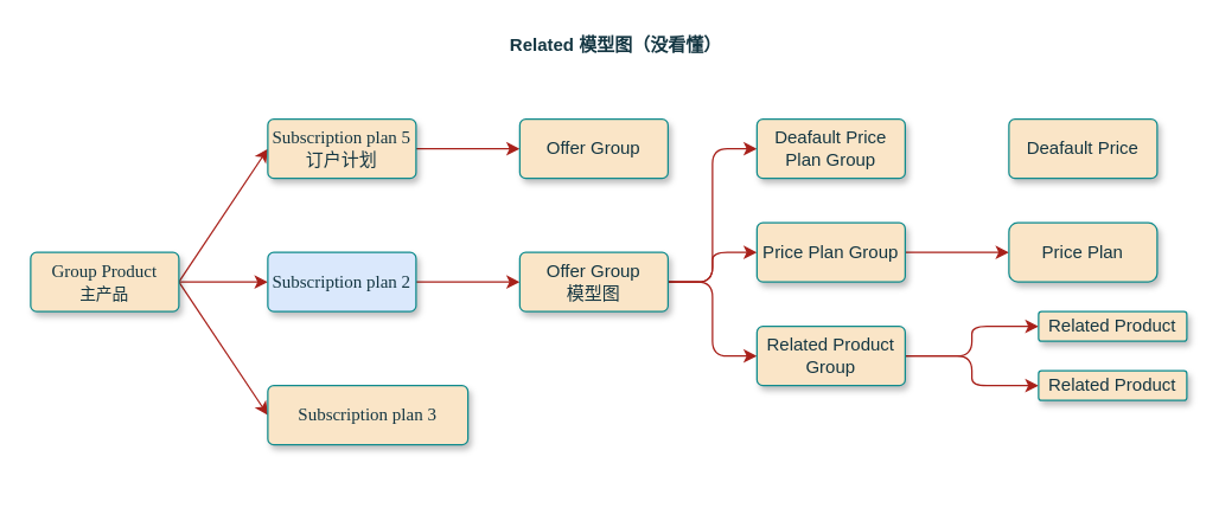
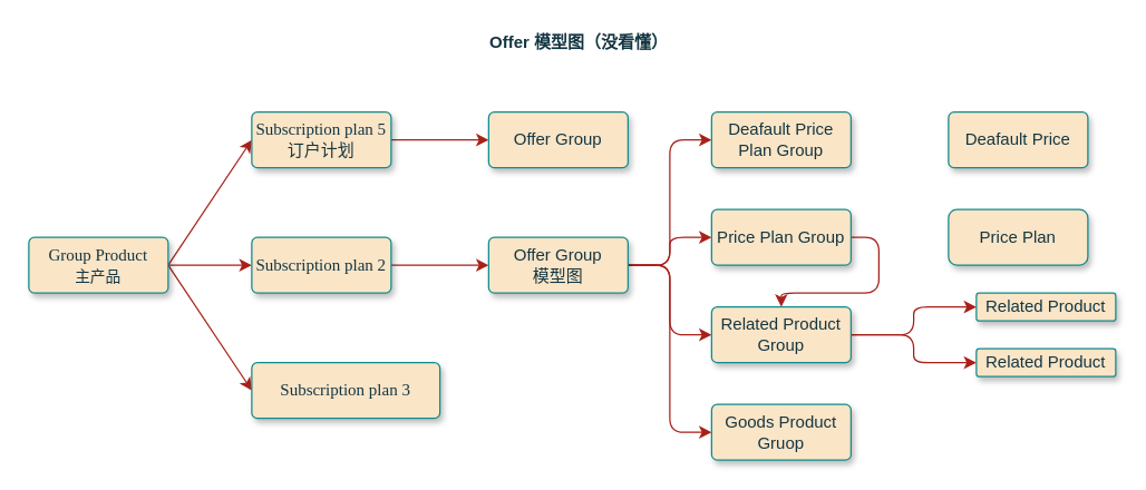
  <mxCell id="0" />
  <mxCell id="1" parent="0" />
  <mxCell id="2" style="rounded=0;orthogonalLoop=1;jettySize=auto;html=1;entryX=0;entryY=0.5;entryDx=0;entryDy=0;exitX=1;exitY=0.5;exitDx=0;exitDy=0;labelBackgroundColor=#DAD2D8;strokeColor=#A8201A;fontColor=#143642;" edge="1" parent="1" source="5" target="10"><mxGeometry relative="1" as="geometry" /></mxCell>
  <mxCell id="3" style="edgeStyle=none;rounded=0;orthogonalLoop=1;jettySize=auto;html=1;exitX=1;exitY=0.5;exitDx=0;exitDy=0;entryX=0;entryY=0.5;entryDx=0;entryDy=0;labelBackgroundColor=#DAD2D8;strokeColor=#A8201A;fontColor=#143642;" edge="1" parent="1" source="5" target="7"><mxGeometry relative="1" as="geometry" /></mxCell>
  <mxCell id="4" style="edgeStyle=none;rounded=0;orthogonalLoop=1;jettySize=auto;html=1;exitX=1;exitY=0.5;exitDx=0;exitDy=0;entryX=0;entryY=0.5;entryDx=0;entryDy=0;labelBackgroundColor=#DAD2D8;strokeColor=#A8201A;fontColor=#143642;" edge="1" parent="1" source="5" target="8"><mxGeometry relative="1" as="geometry" /></mxCell>
  <mxCell id="5" value="&lt;font face=&quot;Times New Roman&quot;&gt;Group Product&lt;br&gt;&lt;font style=&quot;font-size: 11px&quot;&gt;主产品&lt;/font&gt;&lt;br&gt;&lt;/font&gt;" style="rounded=1;arcSize=10;whiteSpace=wrap;html=1;align=center;gradientDirection=north;shadow=1;glass=0;sketch=0;fillColor=#FAE5C7;strokeColor=#0F8B8D;fontColor=#143642;" vertex="1" parent="1"><mxGeometry x="20" y="170" width="100" height="40" as="geometry" /></mxCell>
  <mxCell id="6" style="edgeStyle=orthogonalEdgeStyle;curved=0;rounded=1;sketch=0;orthogonalLoop=1;jettySize=auto;html=1;fontColor=#143642;strokeColor=#A8201A;fillColor=#FAE5C7;" edge="1" parent="1" source="7" target="15"><mxGeometry relative="1" as="geometry" /></mxCell>
- <mxCell id="7" value="&lt;font face=&quot;Times New Roman&quot;&gt;Subscription plan 2&lt;/font&gt;" style="rounded=1;arcSize=10;whiteSpace=wrap;html=1;align=center;glass=0;sketch=0;shadow=1;fillColor=#dae8fc;strokeColor=#0F8B8D;fontColor=#143642;" vertex="1" parent="1"><mxGeometry x="180" y="170" width="100" height="40" as="geometry" /></mxCell>
+ <mxCell id="7" value="&lt;font face=&quot;Times New Roman&quot;&gt;Subscription plan 2&lt;/font&gt;" style="rounded=1;arcSize=10;whiteSpace=wrap;html=1;align=center;glass=0;sketch=0;shadow=1;fillColor=#FAE5C7;strokeColor=#0F8B8D;fontColor=#143642;" vertex="1" parent="1"><mxGeometry x="180" y="170" width="100" height="40" as="geometry" /></mxCell>
  <mxCell id="8" value="&lt;font face=&quot;Times New Roman&quot;&gt;Subscription plan 3&lt;/font&gt;" style="rounded=1;arcSize=10;whiteSpace=wrap;html=1;align=center;glass=0;sketch=0;shadow=1;fillColor=#FAE5C7;strokeColor=#0F8B8D;fontColor=#143642;" vertex="1" parent="1"><mxGeometry x="180" y="260" width="135" height="40" as="geometry" /></mxCell>
  <mxCell id="9" style="edgeStyle=orthogonalEdgeStyle;curved=0;rounded=1;sketch=0;orthogonalLoop=1;jettySize=auto;html=1;fontColor=#143642;strokeColor=#A8201A;fillColor=#FAE5C7;" edge="1" parent="1" source="10" target="16"><mxGeometry relative="1" as="geometry" /></mxCell>
  <mxCell id="10" value="&lt;font face=&quot;Times New Roman&quot;&gt;Subscription plan 5&lt;br&gt;订户计划&lt;br&gt;&lt;/font&gt;" style="rounded=1;arcSize=10;whiteSpace=wrap;html=1;align=center;glass=0;sketch=0;shadow=1;fillColor=#FAE5C7;strokeColor=#0F8B8D;fontColor=#143642;" vertex="1" parent="1"><mxGeometry x="180" y="80" width="100" height="40" as="geometry" /></mxCell>
  <mxCell id="11" style="edgeStyle=orthogonalEdgeStyle;sketch=0;orthogonalLoop=1;jettySize=auto;html=1;entryX=0;entryY=0.5;entryDx=0;entryDy=0;fontColor=#143642;strokeColor=#A8201A;fillColor=#FAE5C7;rounded=1;" edge="1" parent="1" source="15" target="17"><mxGeometry relative="1" as="geometry" /></mxCell>
  <mxCell id="12" style="edgeStyle=orthogonalEdgeStyle;rounded=1;sketch=0;orthogonalLoop=1;jettySize=auto;html=1;exitX=1;exitY=0.5;exitDx=0;exitDy=0;fontColor=#143642;strokeColor=#A8201A;fillColor=#FAE5C7;" edge="1" parent="1" source="15" target="19"><mxGeometry relative="1" as="geometry" /></mxCell>
  <mxCell id="13" style="edgeStyle=orthogonalEdgeStyle;rounded=1;sketch=0;orthogonalLoop=1;jettySize=auto;html=1;exitX=1;exitY=0.5;exitDx=0;exitDy=0;entryX=0;entryY=0.5;entryDx=0;entryDy=0;fontColor=#143642;strokeColor=#A8201A;fillColor=#FAE5C7;" edge="1" parent="1" source="15" target="22"><mxGeometry relative="1" as="geometry" /></mxCell>
+ <mxCell id="14" style="edgeStyle=orthogonalEdgeStyle;rounded=1;sketch=0;orthogonalLoop=1;jettySize=auto;html=1;exitX=1;exitY=0.5;exitDx=0;exitDy=0;entryX=0;entryY=0.5;entryDx=0;entryDy=0;fontColor=#143642;strokeColor=#A8201A;fillColor=#FAE5C7;" edge="1" parent="1" source="15" target="23"><mxGeometry relative="1" as="geometry" /></mxCell>
  <mxCell id="15" value="Offer Group&lt;br&gt;模型图" style="rounded=1;arcSize=10;whiteSpace=wrap;html=1;align=center;sketch=0;fontColor=#143642;strokeColor=#0F8B8D;fillColor=#FAE5C7;shadow=1;" vertex="1" parent="1"><mxGeometry x="350" y="170" width="100" height="40" as="geometry" /></mxCell>
  <mxCell id="16" value="Offer Group&lt;br&gt;" style="rounded=1;arcSize=10;whiteSpace=wrap;html=1;align=center;sketch=0;fontColor=#143642;strokeColor=#0F8B8D;fillColor=#FAE5C7;shadow=1;" vertex="1" parent="1"><mxGeometry x="350" y="80" width="100" height="40" as="geometry" /></mxCell>
  <mxCell id="17" value="Deafault Price Plan Group" style="rounded=1;arcSize=10;whiteSpace=wrap;html=1;align=center;sketch=0;fontColor=#143642;strokeColor=#0F8B8D;fillColor=#FAE5C7;shadow=1;" vertex="1" parent="1"><mxGeometry x="510" y="80" width="100" height="40" as="geometry" /></mxCell>
- <mxCell id="18" style="edgeStyle=orthogonalEdgeStyle;rounded=1;sketch=0;orthogonalLoop=1;jettySize=auto;html=1;exitX=1;exitY=0.5;exitDx=0;exitDy=0;fontColor=#143642;strokeColor=#A8201A;fillColor=#FAE5C7;" edge="1" parent="1" source="19" target="26"><mxGeometry relative="1" as="geometry" /></mxCell>
+ <mxCell id="18" style="edgeStyle=orthogonalEdgeStyle;rounded=1;sketch=0;orthogonalLoop=1;jettySize=auto;html=1;exitX=1;exitY=0.5;exitDx=0;exitDy=0;fontColor=#143642;strokeColor=#A8201A;fillColor=#FAE5C7;" edge="1" parent="1" source="19" target="22"><mxGeometry relative="1" as="geometry" /></mxCell>
  <mxCell id="19" value="Price Plan Group" style="rounded=1;arcSize=10;whiteSpace=wrap;html=1;align=center;shadow=1;sketch=0;fontColor=#143642;strokeColor=#0F8B8D;fillColor=#FAE5C7;" vertex="1" parent="1"><mxGeometry x="510" y="150" width="100" height="40" as="geometry" /></mxCell>
  <mxCell id="20" style="edgeStyle=orthogonalEdgeStyle;rounded=1;sketch=0;orthogonalLoop=1;jettySize=auto;html=1;exitX=1;exitY=0.5;exitDx=0;exitDy=0;entryX=0;entryY=0.5;entryDx=0;entryDy=0;fontColor=#143642;strokeColor=#A8201A;fillColor=#FAE5C7;" edge="1" parent="1" source="22" target="24"><mxGeometry relative="1" as="geometry" /></mxCell>
  <mxCell id="21" style="edgeStyle=orthogonalEdgeStyle;rounded=1;sketch=0;orthogonalLoop=1;jettySize=auto;html=1;exitX=1;exitY=0.5;exitDx=0;exitDy=0;fontColor=#143642;strokeColor=#A8201A;fillColor=#FAE5C7;" edge="1" parent="1" source="22" target="25"><mxGeometry relative="1" as="geometry" /></mxCell>
  <mxCell id="22" value="Related Product&lt;br&gt;Group" style="rounded=1;arcSize=10;whiteSpace=wrap;html=1;align=center;shadow=1;sketch=0;fontColor=#143642;strokeColor=#0F8B8D;fillColor=#FAE5C7;" vertex="1" parent="1"><mxGeometry x="510" y="220" width="100" height="40" as="geometry" /></mxCell>
+ <mxCell id="23" value="Goods Product Gruop" style="rounded=1;arcSize=10;whiteSpace=wrap;html=1;align=center;shadow=1;sketch=0;fontColor=#143642;strokeColor=#0F8B8D;fillColor=#FAE5C7;" vertex="1" parent="1"><mxGeometry x="510" y="290" width="100" height="40" as="geometry" /></mxCell>
  <mxCell id="24" value="Related Product" style="rounded=1;arcSize=10;whiteSpace=wrap;html=1;align=center;shadow=1;sketch=0;fontColor=#143642;strokeColor=#0F8B8D;fillColor=#FAE5C7;" vertex="1" parent="1"><mxGeometry x="700" y="210" width="100" height="20" as="geometry" /></mxCell>
  <mxCell id="25" value="Related Product" style="rounded=1;arcSize=10;whiteSpace=wrap;html=1;align=center;shadow=1;sketch=0;fontColor=#143642;strokeColor=#0F8B8D;fillColor=#FAE5C7;" vertex="1" parent="1"><mxGeometry x="700" y="250" width="100" height="20" as="geometry" /></mxCell>
  <mxCell id="26" value="Price Plan" style="whiteSpace=wrap;html=1;align=center;rounded=1;shadow=1;sketch=0;fontColor=#143642;strokeColor=#0F8B8D;fillColor=#FAE5C7;" vertex="1" parent="1"><mxGeometry x="680" y="150" width="100" height="40" as="geometry" /></mxCell>
  <mxCell id="27" value="Deafault Price" style="rounded=1;arcSize=10;whiteSpace=wrap;html=1;align=center;shadow=1;sketch=0;fontColor=#143642;strokeColor=#0F8B8D;fillColor=#FAE5C7;" vertex="1" parent="1"><mxGeometry x="680" y="80" width="100" height="40" as="geometry" /></mxCell>
- <mxCell id="28" value="&lt;b&gt;Related 模型图（没看懂）&lt;/b&gt;" style="text;html=1;strokeColor=none;fillColor=none;align=center;verticalAlign=middle;whiteSpace=wrap;rounded=0;shadow=1;sketch=0;fontColor=#143642;" vertex="1" parent="1"><mxGeometry x="310" y="20" width="210" height="20" as="geometry" /></mxCell>
+ <mxCell id="28" value="&lt;b&gt;Offer 模型图（没看懂）&lt;/b&gt;" style="text;html=1;strokeColor=none;fillColor=none;align=center;verticalAlign=middle;whiteSpace=wrap;rounded=0;shadow=1;sketch=0;fontColor=#143642;" vertex="1" parent="1"><mxGeometry x="310" y="20" width="210" height="20" as="geometry" /></mxCell>
